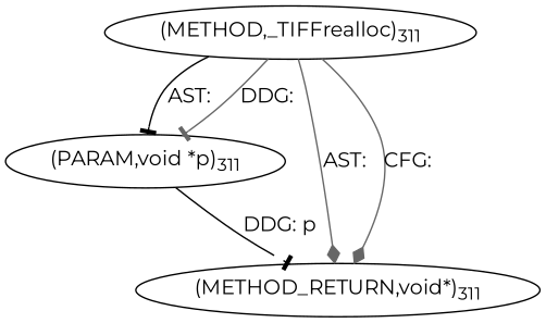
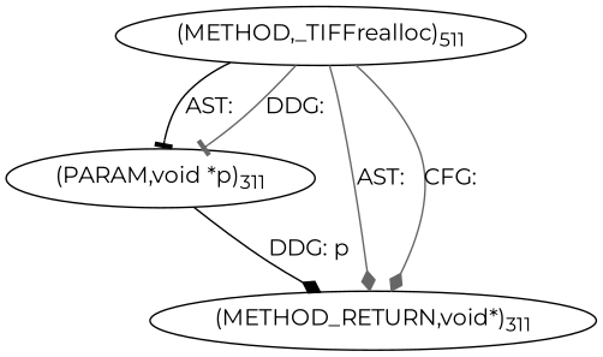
  digraph {
    fontname=Montserrat
    node [fontname=Montserrat]
    edge [arrowhead=diamond color=gray40 fontname=Montserrat]
-   n1 [label=<(METHOD,_TIFFrealloc)<SUB>311</SUB>>]
+   n1 [label=<(METHOD,_TIFFrealloc)<SUB>511</SUB>>]
    n2 [label=<(PARAM,void *p)<SUB>311</SUB>>]
    n3 [label=<(METHOD_RETURN,void*)<SUB>311</SUB>>]
    n1 -> n2 [arrowhead=tee color=black label="AST: "]
    n1 -> n2 [arrowhead=tee label="DDG: "]
    n1 -> n3 [label="AST: "]
    n1 -> n3 [label="CFG: "]
-   n2 -> n3 [arrowhead=tee color=black label="DDG: p"]
+   n2 -> n3 [color=black label="DDG: p"]
  }
